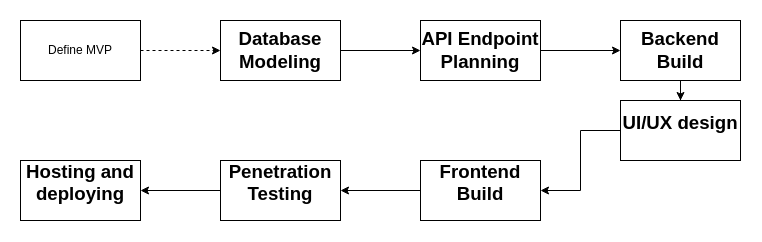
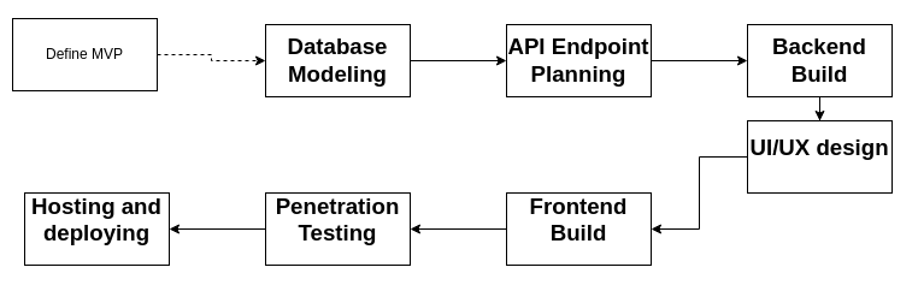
  <mxCell id="0" />
  <mxCell id="1" parent="0" />
  <mxCell id="2" value="" style="edgeStyle=orthogonalEdgeStyle;rounded=0;orthogonalLoop=1;jettySize=auto;html=1;dashed=1;" edge="1" parent="1" source="3" target="5"><mxGeometry relative="1" as="geometry" /></mxCell>
- <mxCell id="3" value="Define MVP" style="rounded=0;whiteSpace=wrap;html=1;" vertex="1" parent="1"><mxGeometry x="20" y="20" width="120" height="60" as="geometry" /></mxCell>
+ <mxCell id="3" value="Define MVP" style="rounded=0;whiteSpace=wrap;html=1;" vertex="1" parent="1"><mxGeometry x="10" y="15" width="120" height="60" as="geometry" /></mxCell>
  <mxCell id="4" value="" style="edgeStyle=orthogonalEdgeStyle;rounded=0;orthogonalLoop=1;jettySize=auto;html=1;" edge="1" parent="1" source="5" target="7"><mxGeometry relative="1" as="geometry" /></mxCell>
  <mxCell id="5" value="&lt;span id=&quot;docs-internal-guid-353c4999-7fff-e968-de2a-acf583225e7b&quot;&gt;&lt;span style=&quot;font-size: 14pt; font-family: Calibri, sans-serif; background-color: transparent; font-weight: 700; font-variant-numeric: normal; font-variant-east-asian: normal; vertical-align: baseline;&quot;&gt;Database Modeling&lt;/span&gt;&lt;/span&gt;" style="rounded=0;whiteSpace=wrap;html=1;" vertex="1" parent="1"><mxGeometry x="220" y="20" width="120" height="60" as="geometry" /></mxCell>
  <mxCell id="6" value="" style="edgeStyle=orthogonalEdgeStyle;rounded=0;orthogonalLoop=1;jettySize=auto;html=1;" edge="1" parent="1" source="7" target="9"><mxGeometry relative="1" as="geometry" /></mxCell>
  <mxCell id="7" value="&lt;span id=&quot;docs-internal-guid-73fd2609-7fff-29a6-e6df-216d736e05eb&quot;&gt;&lt;span style=&quot;font-size: 14pt; font-family: Calibri, sans-serif; background-color: transparent; font-weight: 700; font-variant-numeric: normal; font-variant-east-asian: normal; vertical-align: baseline;&quot;&gt;API Endpoint Planning&lt;/span&gt;&lt;/span&gt;" style="rounded=0;whiteSpace=wrap;html=1;" vertex="1" parent="1"><mxGeometry x="420" y="20" width="120" height="60" as="geometry" /></mxCell>
  <mxCell id="8" value="" style="edgeStyle=orthogonalEdgeStyle;rounded=0;orthogonalLoop=1;jettySize=auto;html=1;" edge="1" parent="1" source="9" target="11"><mxGeometry relative="1" as="geometry" /></mxCell>
  <mxCell id="9" value="&lt;span id=&quot;docs-internal-guid-f68718e2-7fff-5e58-042e-00742a293c26&quot;&gt;&lt;span style=&quot;font-size: 14pt; font-family: Calibri, sans-serif; background-color: transparent; font-weight: 700; font-variant-numeric: normal; font-variant-east-asian: normal; vertical-align: baseline;&quot;&gt;Backend Build&lt;/span&gt;&lt;/span&gt;" style="rounded=0;whiteSpace=wrap;html=1;" vertex="1" parent="1"><mxGeometry x="620" y="20" width="120" height="60" as="geometry" /></mxCell>
  <mxCell id="10" value="" style="edgeStyle=orthogonalEdgeStyle;rounded=0;orthogonalLoop=1;jettySize=auto;html=1;" edge="1" parent="1" source="11" target="13"><mxGeometry relative="1" as="geometry" /></mxCell>
  <mxCell id="11" value="&#10;&lt;b id=&quot;docs-internal-guid-fcddb0e2-7fff-a333-a324-3dcfc0af62a2&quot; style=&quot;font-weight:normal;&quot;&gt;&lt;span style=&quot;font-size: 14pt; font-family: Calibri, sans-serif; color: rgb(0, 0, 0); background-color: transparent; font-weight: 700; font-style: normal; font-variant: normal; text-decoration: none; vertical-align: baseline;&quot;&gt;UI/UX design&lt;/span&gt;&lt;/b&gt;&#10;&#10;" style="whiteSpace=wrap;html=1;rounded=0;" vertex="1" parent="1"><mxGeometry x="620" y="100" width="120" height="60" as="geometry" /></mxCell>
  <mxCell id="12" value="" style="edgeStyle=orthogonalEdgeStyle;rounded=0;orthogonalLoop=1;jettySize=auto;html=1;" edge="1" parent="1" source="13" target="15"><mxGeometry relative="1" as="geometry" /></mxCell>
  <mxCell id="13" value="&#10;&lt;b id=&quot;docs-internal-guid-00244701-7fff-93c5-0896-553fd3781e5c&quot; style=&quot;font-weight:normal;&quot;&gt;&lt;span style=&quot;font-size: 14pt; font-family: Calibri, sans-serif; color: rgb(0, 0, 0); background-color: transparent; font-weight: 700; font-style: normal; font-variant: normal; text-decoration: none; vertical-align: baseline;&quot;&gt;Frontend Build&lt;/span&gt;&lt;/b&gt;&#10;&#10;" style="whiteSpace=wrap;html=1;rounded=0;" vertex="1" parent="1"><mxGeometry x="420" y="160" width="120" height="60" as="geometry" /></mxCell>
  <mxCell id="14" value="" style="edgeStyle=orthogonalEdgeStyle;rounded=0;orthogonalLoop=1;jettySize=auto;html=1;" edge="1" parent="1" source="15" target="16"><mxGeometry relative="1" as="geometry" /></mxCell>
  <mxCell id="15" value="&#10;&lt;b id=&quot;docs-internal-guid-a5ad7204-7fff-842f-6c10-9b77699456bd&quot; style=&quot;font-weight:normal;&quot;&gt;&lt;span style=&quot;font-size: 14pt; font-family: Calibri, sans-serif; color: rgb(0, 0, 0); background-color: transparent; font-weight: 700; font-style: normal; font-variant: normal; text-decoration: none; vertical-align: baseline;&quot;&gt;Penetration Testing&lt;/span&gt;&lt;/b&gt;&#10;&#10;" style="whiteSpace=wrap;html=1;rounded=0;" vertex="1" parent="1"><mxGeometry x="220" y="160" width="120" height="60" as="geometry" /></mxCell>
  <mxCell id="16" value="&#10;&lt;b id=&quot;docs-internal-guid-357b2d04-7fff-ac1d-d178-2395bac5de9e&quot; style=&quot;font-weight:normal;&quot;&gt;&lt;span style=&quot;font-size: 14pt; font-family: Calibri, sans-serif; color: rgb(0, 0, 0); background-color: transparent; font-weight: 700; font-style: normal; font-variant: normal; text-decoration: none; vertical-align: baseline;&quot;&gt;Hosting and deploying&lt;/span&gt;&lt;/b&gt;&#10;&#10;" style="whiteSpace=wrap;html=1;rounded=0;" vertex="1" parent="1"><mxGeometry x="20" y="160" width="120" height="60" as="geometry" /></mxCell>
